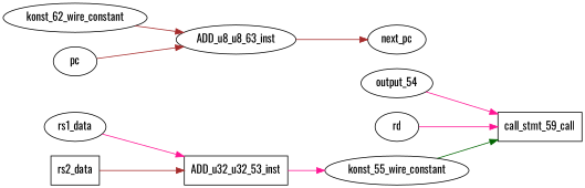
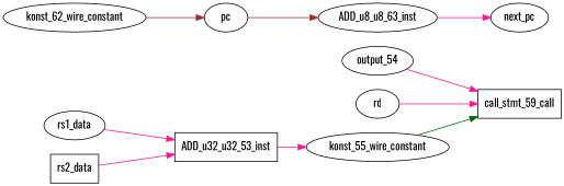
  digraph {
    fontname=Oswald
    rankdir=LR
    node [fontname=Oswald]
    edge [color=brown fontname=Oswald]
    konst_55_wire_constant [shape=ellipse]
    call_stmt_59_call [shape=rectangle]
    konst_62_wire_constant [shape=ellipse]
    ADD_u8_u8_63_inst [shape=ellipse]
    next_pc
    output_54 [shape=ellipse]
    ADD_u32_u32_53_inst [shape=rectangle]
    rs1_data
    rs2_data [shape=box]
    pc
    rd
    konst_55_wire_constant -> call_stmt_59_call [color=darkgreen]
-   konst_62_wire_constant -> ADD_u8_u8_63_inst
-   ADD_u8_u8_63_inst -> next_pc
+   konst_62_wire_constant -> pc
+   ADD_u8_u8_63_inst -> next_pc [color=deeppink]
    output_54 -> call_stmt_59_call [color=deeppink]
    ADD_u32_u32_53_inst -> konst_55_wire_constant [color=deeppink]
    rs1_data -> ADD_u32_u32_53_inst [color=deeppink]
-   rs2_data -> ADD_u32_u32_53_inst
+   rs2_data -> ADD_u32_u32_53_inst [color=deeppink]
    pc -> ADD_u8_u8_63_inst
    rd -> call_stmt_59_call [color=deeppink]
  }
